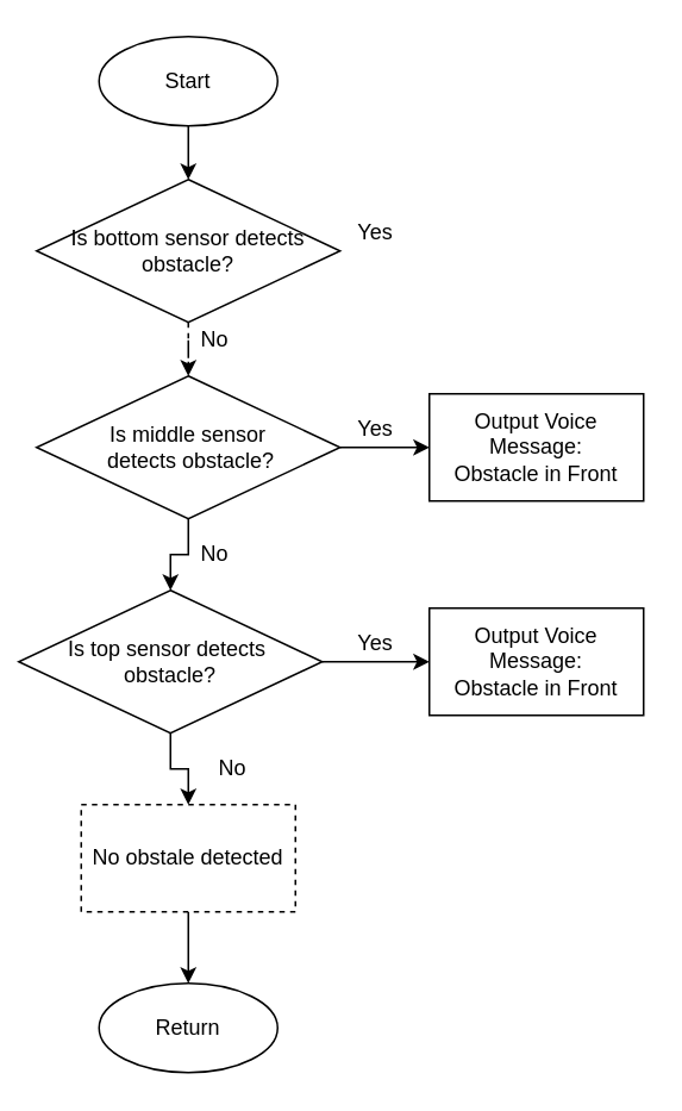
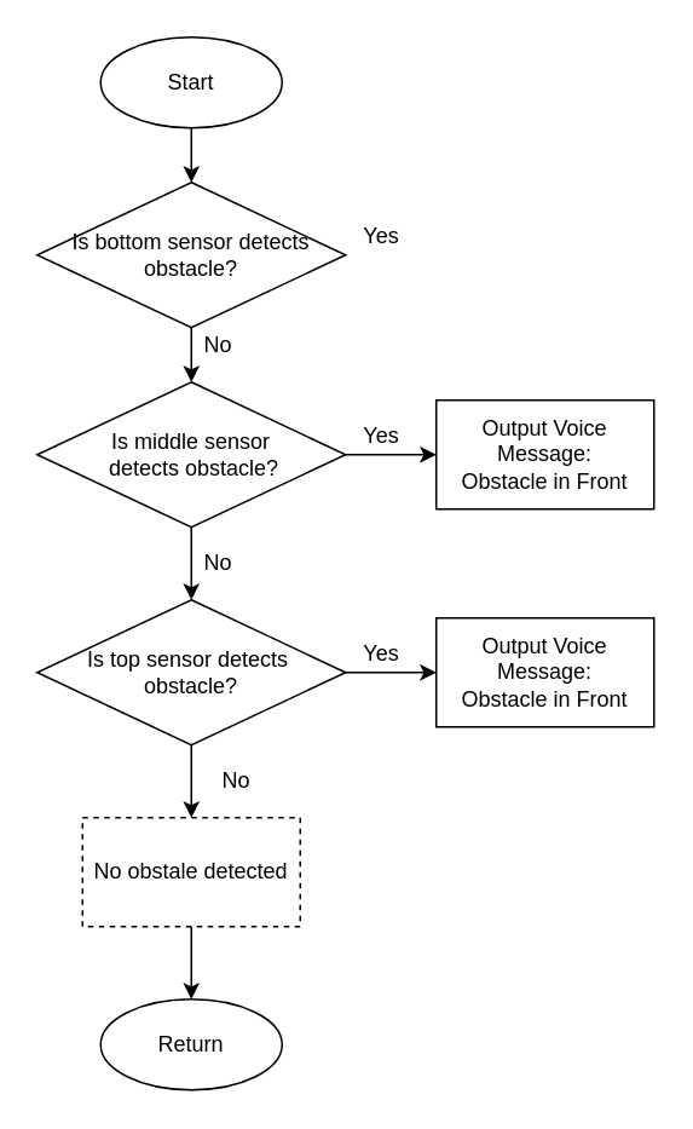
  <mxCell id="0" />
  <mxCell id="1" parent="0" />
  <mxCell id="2" value="" style="edgeStyle=orthogonalEdgeStyle;rounded=0;orthogonalLoop=1;jettySize=auto;html=1;" edge="1" parent="1" source="3" target="5"><mxGeometry relative="1" as="geometry" /></mxCell>
  <mxCell id="3" value="Start" style="ellipse;whiteSpace=wrap;html=1;" vertex="1" parent="1"><mxGeometry x="55" y="20" width="100" height="50" as="geometry" /></mxCell>
- <mxCell id="4" value="" style="edgeStyle=orthogonalEdgeStyle;rounded=0;orthogonalLoop=1;jettySize=auto;html=1;dashed=1;" edge="1" parent="1" source="5" target="8"><mxGeometry relative="1" as="geometry" /></mxCell>
+ <mxCell id="4" value="" style="edgeStyle=orthogonalEdgeStyle;rounded=0;orthogonalLoop=1;jettySize=auto;html=1;" edge="1" parent="1" source="5" target="8"><mxGeometry relative="1" as="geometry" /></mxCell>
  <mxCell id="5" value="Is bottom sensor detects&lt;br&gt;obstacle?" style="rhombus;whiteSpace=wrap;html=1;" vertex="1" parent="1"><mxGeometry x="20" y="100" width="170" height="80" as="geometry" /></mxCell>
  <mxCell id="6" value="" style="edgeStyle=orthogonalEdgeStyle;rounded=0;orthogonalLoop=1;jettySize=auto;html=1;" edge="1" parent="1" source="8" target="11"><mxGeometry relative="1" as="geometry" /></mxCell>
  <mxCell id="7" value="" style="edgeStyle=orthogonalEdgeStyle;rounded=0;orthogonalLoop=1;jettySize=auto;html=1;" edge="1" parent="1" source="8" target="12"><mxGeometry relative="1" as="geometry" /></mxCell>
  <mxCell id="8" value="Is middle sensor&lt;br&gt;&amp;nbsp;detects obstacle?" style="rhombus;whiteSpace=wrap;html=1;" vertex="1" parent="1"><mxGeometry x="20" y="210" width="170" height="80" as="geometry" /></mxCell>
  <mxCell id="9" value="" style="edgeStyle=orthogonalEdgeStyle;rounded=0;orthogonalLoop=1;jettySize=auto;html=1;" edge="1" parent="1" source="11" target="13"><mxGeometry relative="1" as="geometry" /></mxCell>
  <mxCell id="10" value="" style="edgeStyle=orthogonalEdgeStyle;rounded=0;orthogonalLoop=1;jettySize=auto;html=1;" edge="1" parent="1" source="11" target="21"><mxGeometry relative="1" as="geometry" /></mxCell>
- <mxCell id="11" value="Is top sensor detects&amp;nbsp;&lt;br&gt;obstacle?" style="rhombus;whiteSpace=wrap;html=1;" vertex="1" parent="1"><mxGeometry x="10" y="330" width="170" height="80" as="geometry" /></mxCell>
+ <mxCell id="11" value="Is top sensor detects&amp;nbsp;&lt;br&gt;obstacle?" style="rhombus;whiteSpace=wrap;html=1;" vertex="1" parent="1"><mxGeometry x="20" y="330" width="170" height="80" as="geometry" /></mxCell>
  <mxCell id="12" value="Output Voice&lt;br&gt;Message:&lt;br&gt;Obstacle in Front" style="rounded=0;whiteSpace=wrap;html=1;" vertex="1" parent="1"><mxGeometry x="240" y="220" width="120" height="60" as="geometry" /></mxCell>
  <mxCell id="13" value="Output Voice&lt;br&gt;Message:&lt;br&gt;Obstacle in Front" style="rounded=0;whiteSpace=wrap;html=1;" vertex="1" parent="1"><mxGeometry x="240" y="340" width="120" height="60" as="geometry" /></mxCell>
  <mxCell id="14" value="Return" style="ellipse;whiteSpace=wrap;html=1;" vertex="1" parent="1"><mxGeometry x="55" y="550" width="100" height="50" as="geometry" /></mxCell>
  <mxCell id="15" value="No" style="text;html=1;strokeColor=none;fillColor=none;align=center;verticalAlign=middle;whiteSpace=wrap;rounded=0;" vertex="1" parent="1"><mxGeometry x="100" y="180" width="40" height="20" as="geometry" /></mxCell>
  <mxCell id="16" value="No" style="text;html=1;strokeColor=none;fillColor=none;align=center;verticalAlign=middle;whiteSpace=wrap;rounded=0;" vertex="1" parent="1"><mxGeometry x="100" y="300" width="40" height="20" as="geometry" /></mxCell>
  <mxCell id="17" value="No" style="text;html=1;strokeColor=none;fillColor=none;align=center;verticalAlign=middle;whiteSpace=wrap;rounded=0;" vertex="1" parent="1"><mxGeometry x="110" y="420" width="40" height="20" as="geometry" /></mxCell>
  <mxCell id="18" value="Yes" style="text;html=1;strokeColor=none;fillColor=none;align=center;verticalAlign=middle;whiteSpace=wrap;rounded=0;" vertex="1" parent="1"><mxGeometry x="190" y="230" width="40" height="20" as="geometry" /></mxCell>
  <mxCell id="19" value="Yes" style="text;html=1;strokeColor=none;fillColor=none;align=center;verticalAlign=middle;whiteSpace=wrap;rounded=0;" vertex="1" parent="1"><mxGeometry x="190" y="350" width="40" height="20" as="geometry" /></mxCell>
  <mxCell id="20" value="" style="edgeStyle=orthogonalEdgeStyle;rounded=0;orthogonalLoop=1;jettySize=auto;html=1;" edge="1" parent="1" source="21"><mxGeometry relative="1" as="geometry"><mxPoint x="105" y="550" as="targetPoint" /></mxGeometry></mxCell>
  <mxCell id="21" value="No obstale detected" style="rounded=0;whiteSpace=wrap;html=1;dashed=1;" vertex="1" parent="1"><mxGeometry x="45" y="450" width="120" height="60" as="geometry" /></mxCell>
  <mxCell id="22" value="Yes" style="text;html=1;strokeColor=none;fillColor=none;align=center;verticalAlign=middle;whiteSpace=wrap;rounded=0;" vertex="1" parent="1"><mxGeometry x="190" y="120" width="40" height="20" as="geometry" /></mxCell>
